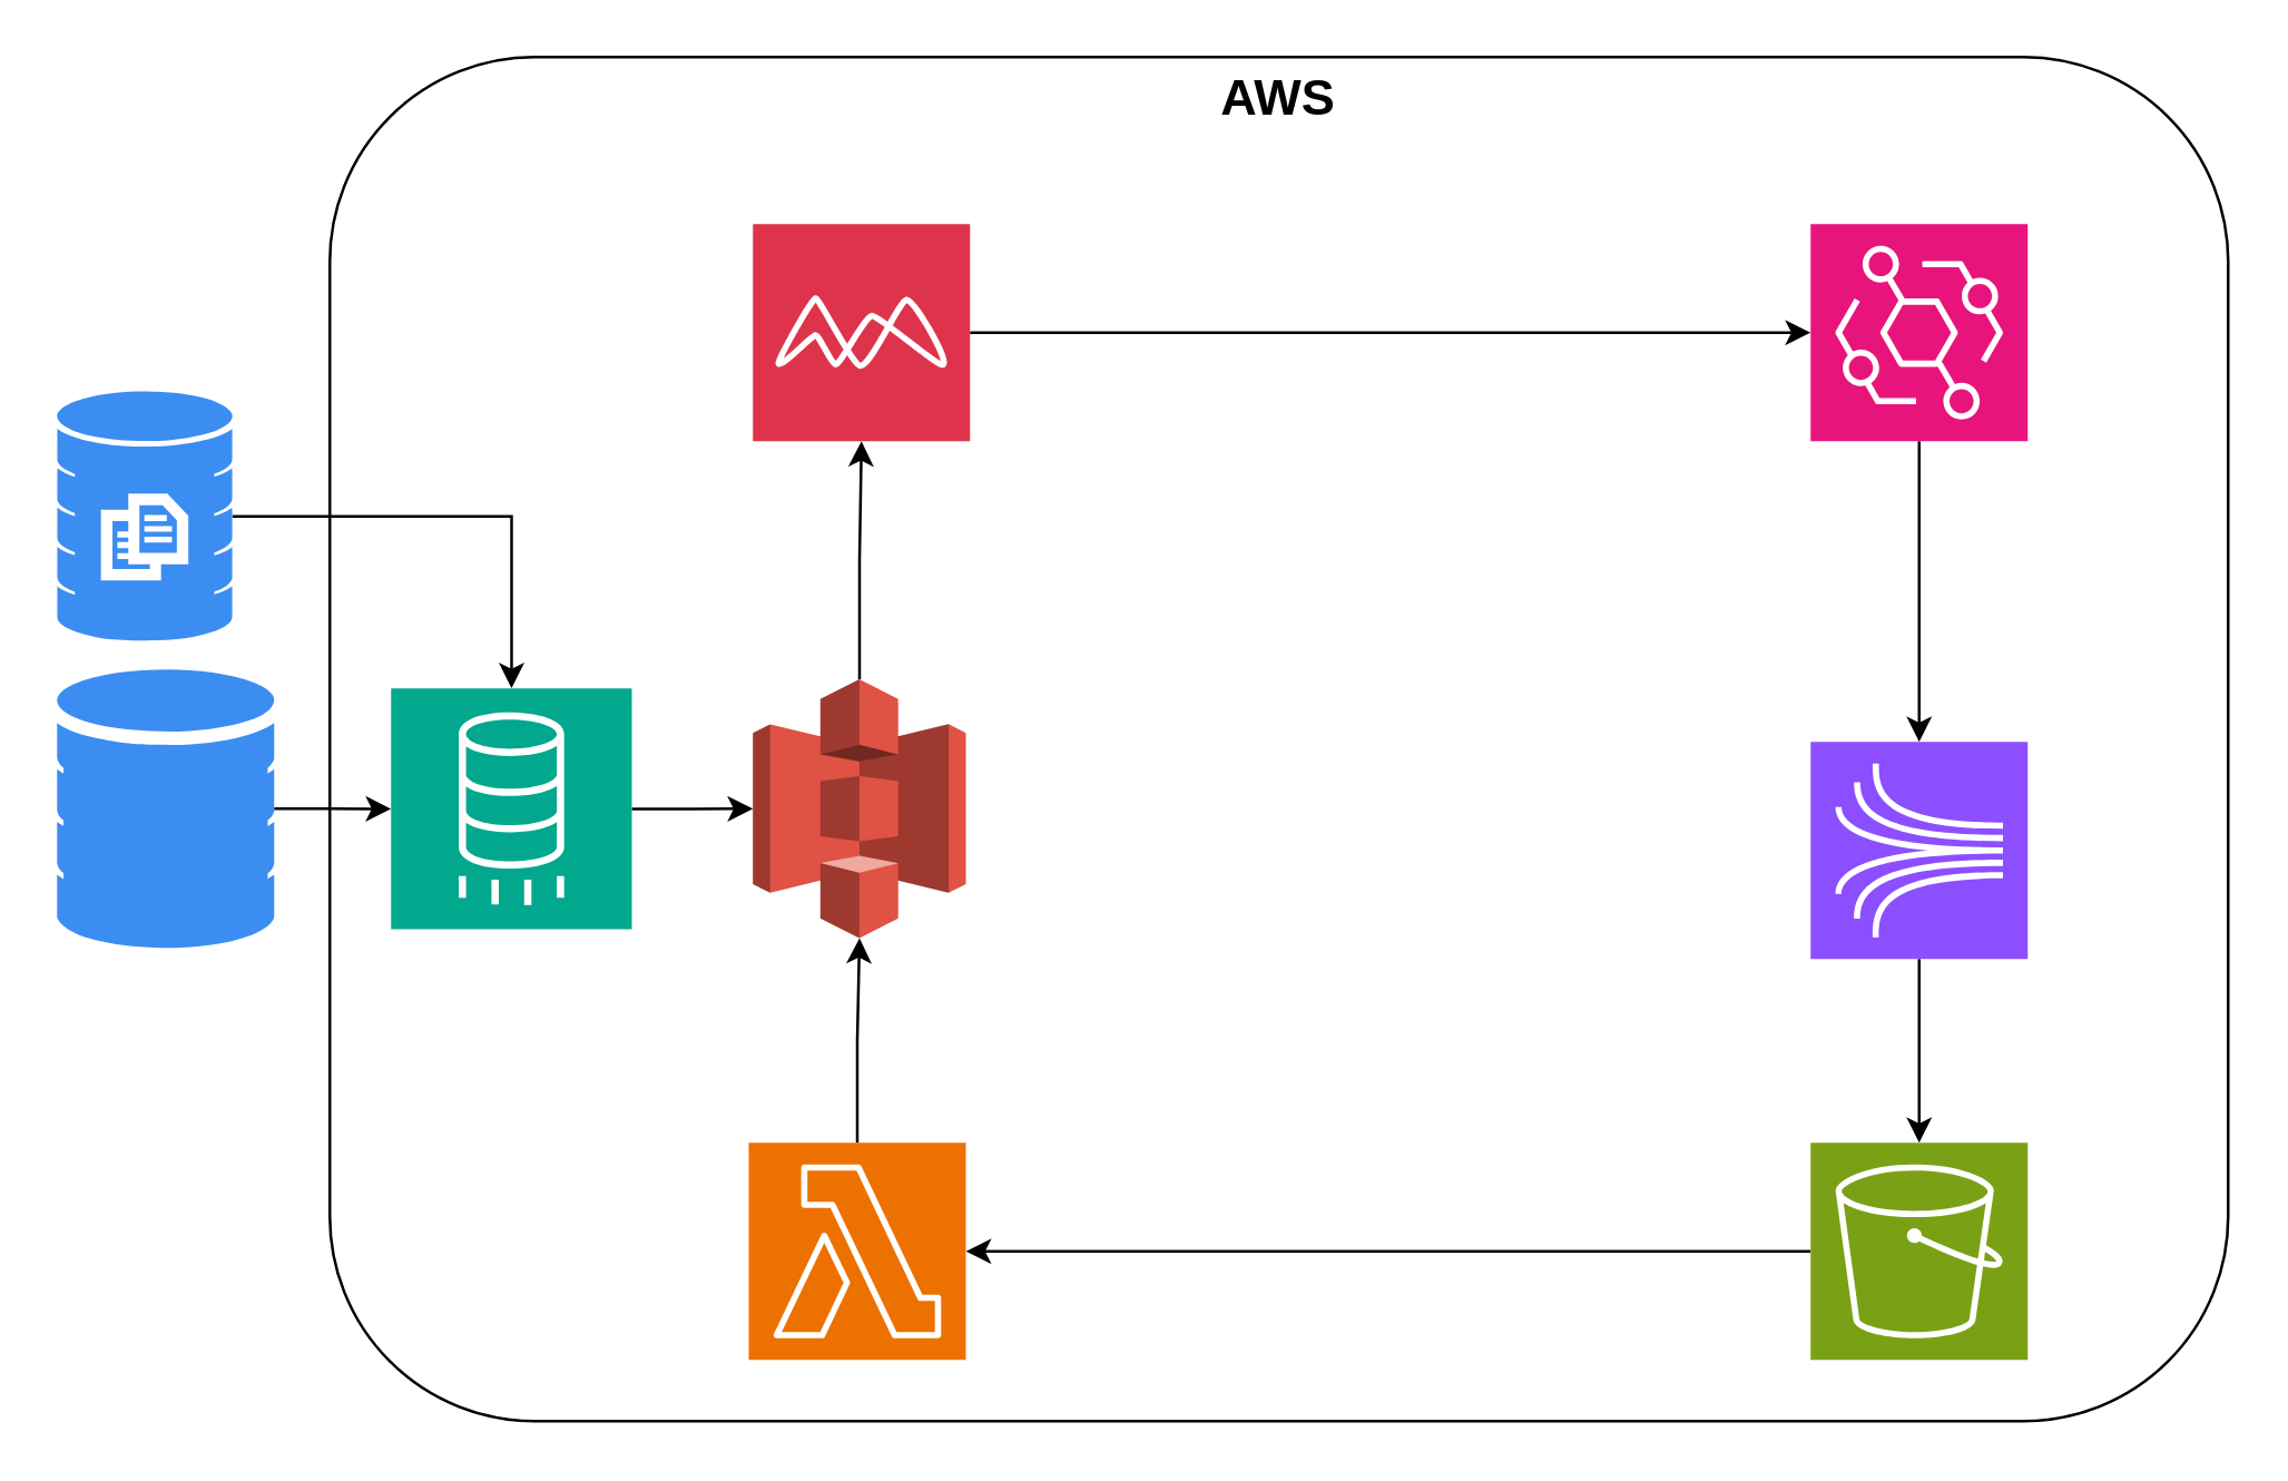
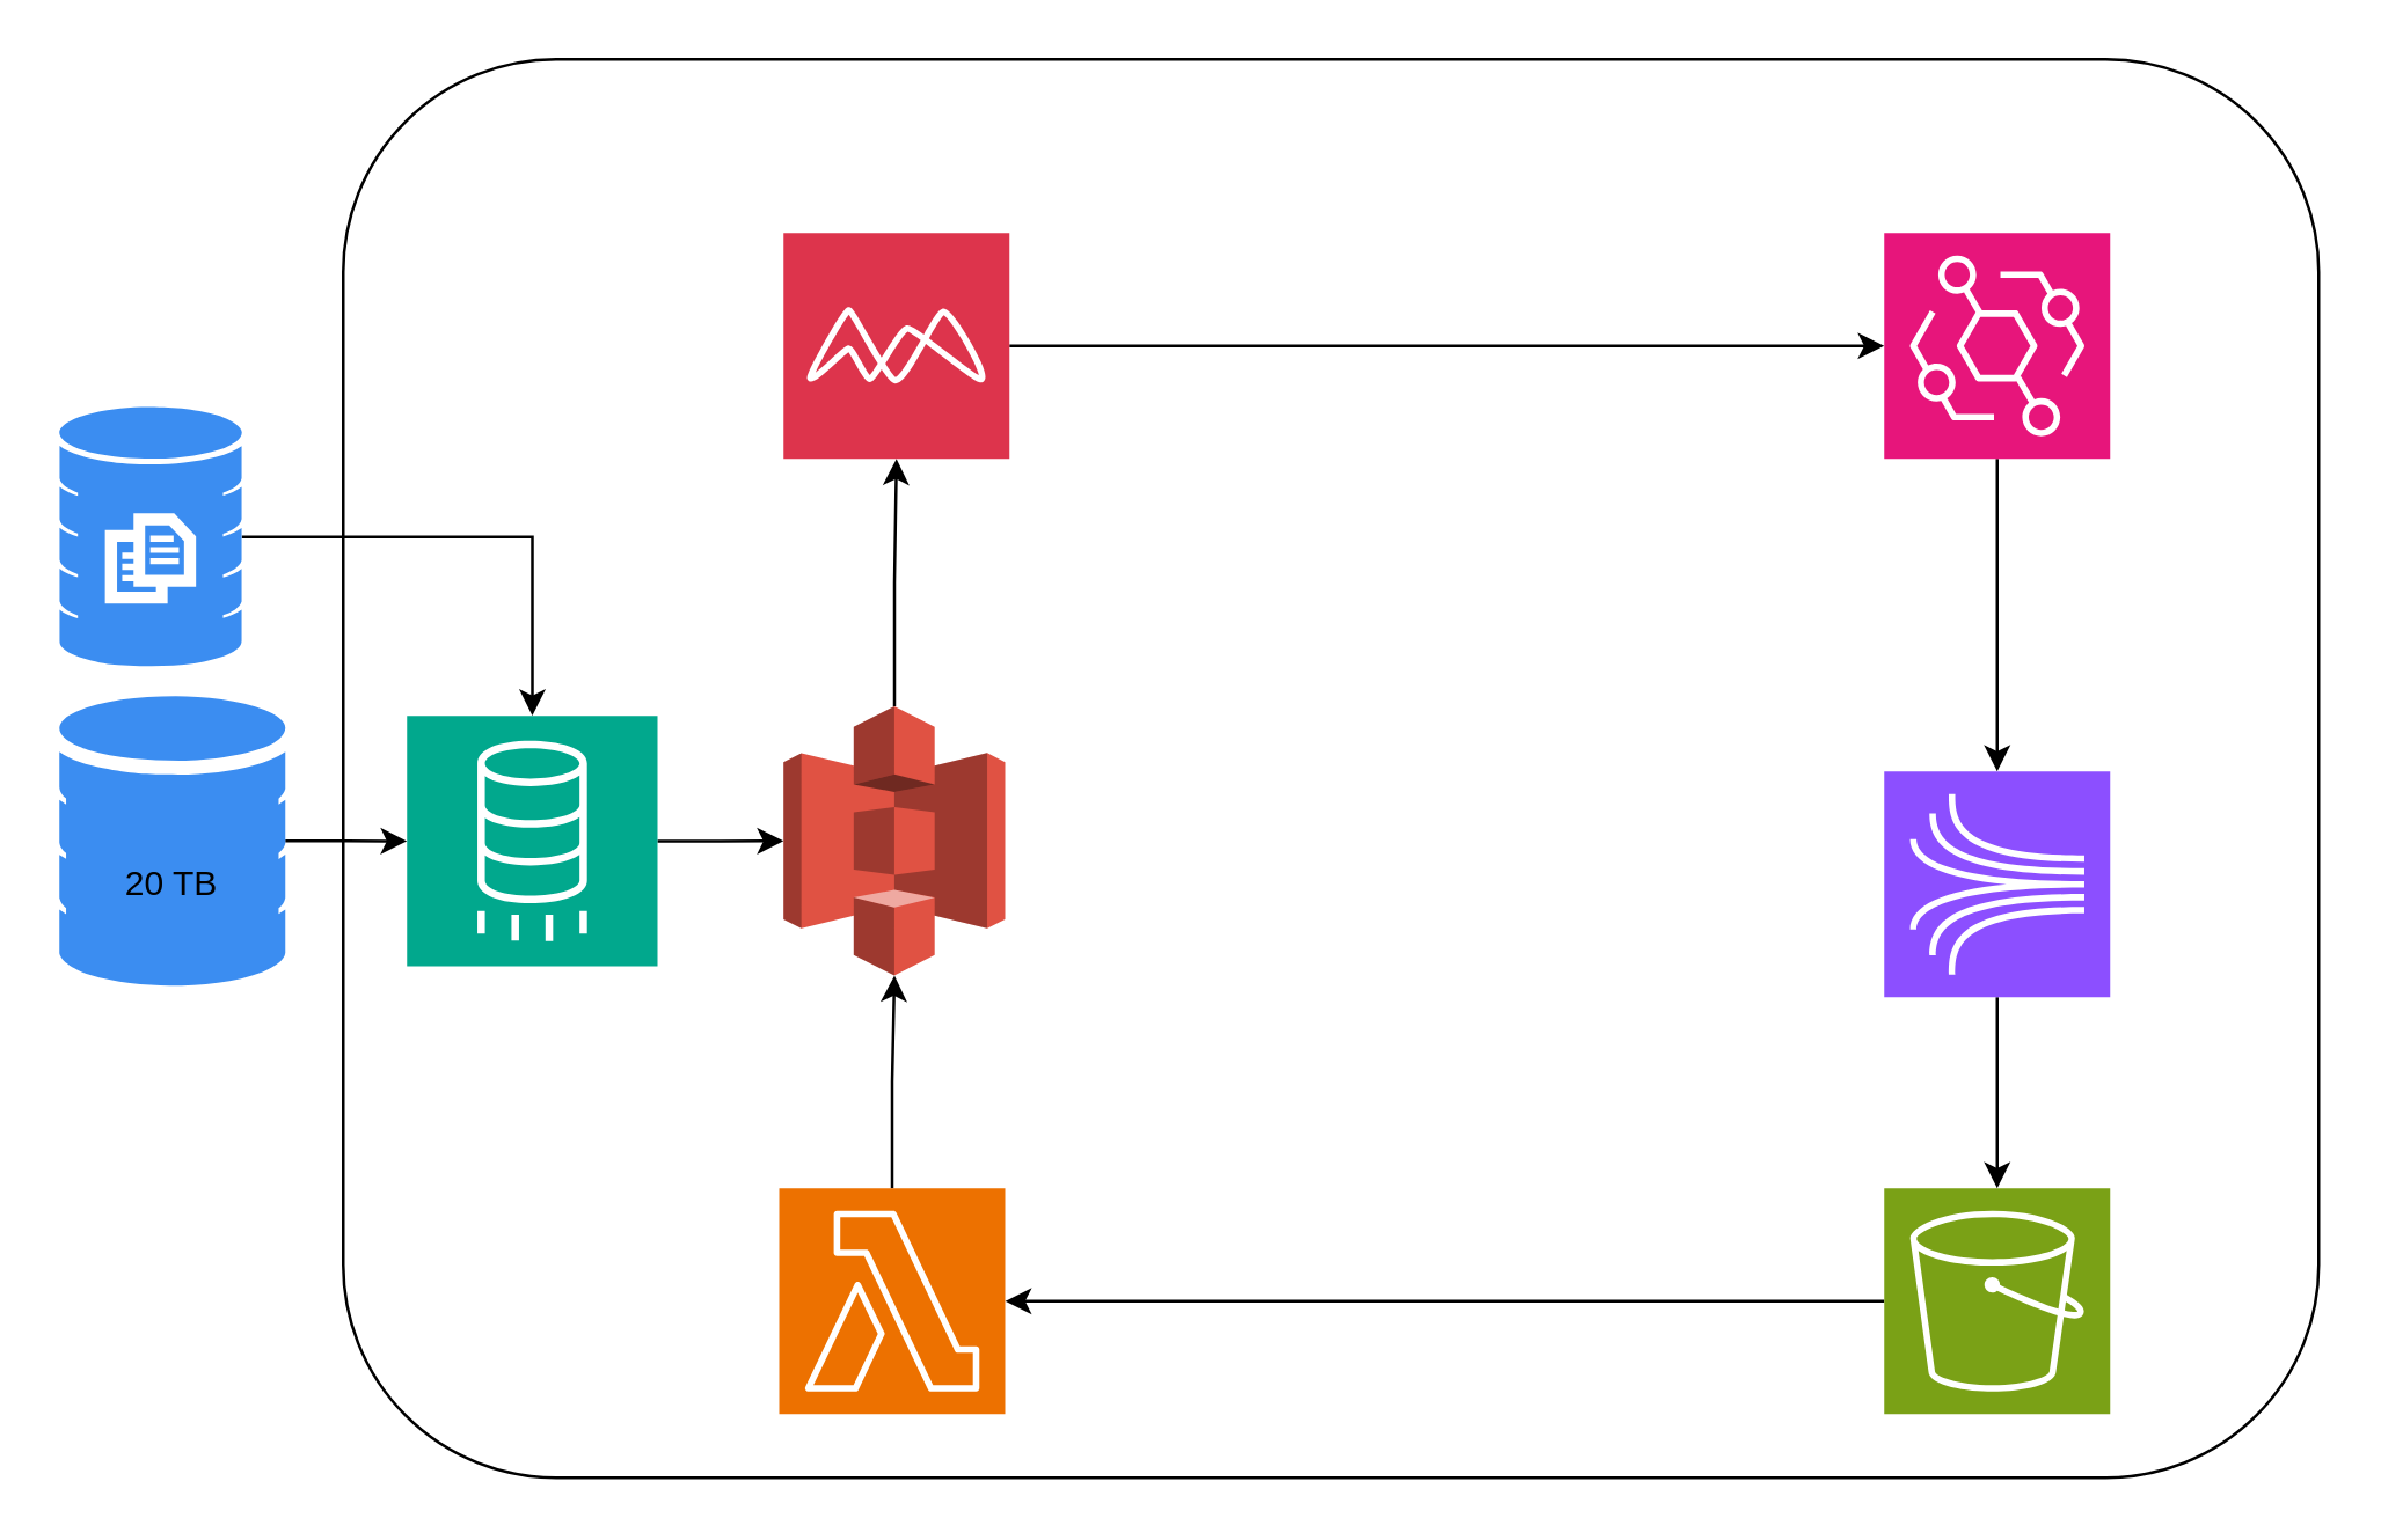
  <mxCell id="0" />
  <mxCell id="1" parent="0" />
  <mxCell id="2" value="" style="rounded=1;whiteSpace=wrap;html=1;" vertex="1" parent="1"><mxGeometry x="118" y="20" width="682" height="490" as="geometry" /></mxCell>
  <mxCell id="3" value="" style="edgeStyle=orthogonalEdgeStyle;rounded=0;orthogonalLoop=1;jettySize=auto;html=1;" edge="1" parent="1" source="4" target="9"><mxGeometry relative="1" as="geometry" /></mxCell>
  <mxCell id="4" value="" style="sketch=0;html=1;aspect=fixed;strokeColor=none;shadow=0;fillColor=#3B8DF1;verticalAlign=top;labelPosition=center;verticalLabelPosition=bottom;shape=mxgraph.gcp2.database_3" vertex="1" parent="1"><mxGeometry x="20" y="140" width="63" height="90" as="geometry" /></mxCell>
  <mxCell id="5" value="" style="edgeStyle=orthogonalEdgeStyle;rounded=0;orthogonalLoop=1;jettySize=auto;html=1;" edge="1" parent="1" source="6" target="9"><mxGeometry relative="1" as="geometry" /></mxCell>
  <mxCell id="6" value="" style="sketch=0;html=1;aspect=fixed;strokeColor=none;shadow=0;fillColor=#3B8DF1;verticalAlign=top;labelPosition=center;verticalLabelPosition=bottom;shape=mxgraph.gcp2.database_2" vertex="1" parent="1"><mxGeometry x="20" y="240" width="78" height="100" as="geometry" /></mxCell>
+ <mxCell id="7" value="20 TB" style="text;html=1;align=center;verticalAlign=middle;whiteSpace=wrap;rounded=0;" vertex="1" parent="1"><mxGeometry x="29" y="290" width="60" height="30" as="geometry" /></mxCell>
  <mxCell id="8" value="" style="edgeStyle=orthogonalEdgeStyle;rounded=0;orthogonalLoop=1;jettySize=auto;html=1;" edge="1" parent="1" source="9" target="11"><mxGeometry relative="1" as="geometry" /></mxCell>
  <mxCell id="9" value="" style="sketch=0;points=[[0,0,0],[0.25,0,0],[0.5,0,0],[0.75,0,0],[1,0,0],[0,1,0],[0.25,1,0],[0.5,1,0],[0.75,1,0],[1,1,0],[0,0.25,0],[0,0.5,0],[0,0.75,0],[1,0.25,0],[1,0.5,0],[1,0.75,0]];outlineConnect=0;fontColor=#232F3E;fillColor=#01A88D;strokeColor=#ffffff;dashed=0;verticalLabelPosition=bottom;verticalAlign=top;align=center;html=1;fontSize=12;fontStyle=0;aspect=fixed;shape=mxgraph.aws4.resourceIcon;resIcon=mxgraph.aws4.database_migration_service;" vertex="1" parent="1"><mxGeometry x="140" y="246.75" width="86.5" height="86.5" as="geometry" /></mxCell>
  <mxCell id="10" value="" style="edgeStyle=orthogonalEdgeStyle;rounded=0;orthogonalLoop=1;jettySize=auto;html=1;" edge="1" parent="1" source="11" target="13"><mxGeometry relative="1" as="geometry" /></mxCell>
  <mxCell id="11" value="" style="outlineConnect=0;dashed=0;verticalLabelPosition=bottom;verticalAlign=top;align=center;html=1;shape=mxgraph.aws3.s3;fillColor=#E05243;gradientColor=none;" vertex="1" parent="1"><mxGeometry x="270" y="243.5" width="76.5" height="93" as="geometry" /></mxCell>
  <mxCell id="12" value="" style="edgeStyle=orthogonalEdgeStyle;rounded=0;orthogonalLoop=1;jettySize=auto;html=1;" edge="1" parent="1" source="13" target="16"><mxGeometry relative="1" as="geometry" /></mxCell>
  <mxCell id="13" value="" style="sketch=0;points=[[0,0,0],[0.25,0,0],[0.5,0,0],[0.75,0,0],[1,0,0],[0,1,0],[0.25,1,0],[0.5,1,0],[0.75,1,0],[1,1,0],[0,0.25,0],[0,0.5,0],[0,0.75,0],[1,0.25,0],[1,0.5,0],[1,0.75,0]];outlineConnect=0;fontColor=#232F3E;fillColor=#DD344C;strokeColor=#ffffff;dashed=0;verticalLabelPosition=bottom;verticalAlign=top;align=center;html=1;fontSize=12;fontStyle=0;aspect=fixed;shape=mxgraph.aws4.resourceIcon;resIcon=mxgraph.aws4.macie;" vertex="1" parent="1"><mxGeometry x="270" y="80" width="78" height="78" as="geometry" /></mxCell>
- <mxCell id="14" value="&lt;b&gt;&lt;font style=&quot;font-size: 18px;&quot;&gt;AWS&lt;/font&gt;&lt;/b&gt;" style="text;html=1;align=center;verticalAlign=middle;whiteSpace=wrap;rounded=0;" vertex="1" parent="1"><mxGeometry x="429" y="20" width="60" height="30" as="geometry" /></mxCell>
  <mxCell id="15" value="" style="edgeStyle=orthogonalEdgeStyle;rounded=0;orthogonalLoop=1;jettySize=auto;html=1;" edge="1" parent="1" source="16" target="18"><mxGeometry relative="1" as="geometry" /></mxCell>
  <mxCell id="16" value="" style="sketch=0;points=[[0,0,0],[0.25,0,0],[0.5,0,0],[0.75,0,0],[1,0,0],[0,1,0],[0.25,1,0],[0.5,1,0],[0.75,1,0],[1,1,0],[0,0.25,0],[0,0.5,0],[0,0.75,0],[1,0.25,0],[1,0.5,0],[1,0.75,0]];outlineConnect=0;fontColor=#232F3E;fillColor=#E7157B;strokeColor=#ffffff;dashed=0;verticalLabelPosition=bottom;verticalAlign=top;align=center;html=1;fontSize=12;fontStyle=0;aspect=fixed;shape=mxgraph.aws4.resourceIcon;resIcon=mxgraph.aws4.eventbridge;" vertex="1" parent="1"><mxGeometry x="650" y="80" width="78" height="78" as="geometry" /></mxCell>
  <mxCell id="17" value="" style="edgeStyle=orthogonalEdgeStyle;rounded=0;orthogonalLoop=1;jettySize=auto;html=1;" edge="1" parent="1" source="18" target="20"><mxGeometry relative="1" as="geometry" /></mxCell>
  <mxCell id="18" value="" style="sketch=0;points=[[0,0,0],[0.25,0,0],[0.5,0,0],[0.75,0,0],[1,0,0],[0,1,0],[0.25,1,0],[0.5,1,0],[0.75,1,0],[1,1,0],[0,0.25,0],[0,0.5,0],[0,0.75,0],[1,0.25,0],[1,0.5,0],[1,0.75,0]];outlineConnect=0;fontColor=#232F3E;fillColor=#8C4FFF;strokeColor=#ffffff;dashed=0;verticalLabelPosition=bottom;verticalAlign=top;align=center;html=1;fontSize=12;fontStyle=0;aspect=fixed;shape=mxgraph.aws4.resourceIcon;resIcon=mxgraph.aws4.kinesis;" vertex="1" parent="1"><mxGeometry x="650" y="266" width="78" height="78" as="geometry" /></mxCell>
  <mxCell id="19" value="" style="edgeStyle=orthogonalEdgeStyle;rounded=0;orthogonalLoop=1;jettySize=auto;html=1;" edge="1" parent="1" source="20" target="22"><mxGeometry relative="1" as="geometry" /></mxCell>
  <mxCell id="20" value="" style="sketch=0;points=[[0,0,0],[0.25,0,0],[0.5,0,0],[0.75,0,0],[1,0,0],[0,1,0],[0.25,1,0],[0.5,1,0],[0.75,1,0],[1,1,0],[0,0.25,0],[0,0.5,0],[0,0.75,0],[1,0.25,0],[1,0.5,0],[1,0.75,0]];outlineConnect=0;fontColor=#232F3E;fillColor=#7AA116;strokeColor=#ffffff;dashed=0;verticalLabelPosition=bottom;verticalAlign=top;align=center;html=1;fontSize=12;fontStyle=0;aspect=fixed;shape=mxgraph.aws4.resourceIcon;resIcon=mxgraph.aws4.s3;" vertex="1" parent="1"><mxGeometry x="650" y="410" width="78" height="78" as="geometry" /></mxCell>
  <mxCell id="21" value="" style="edgeStyle=orthogonalEdgeStyle;rounded=0;orthogonalLoop=1;jettySize=auto;html=1;" edge="1" parent="1" source="22" target="11"><mxGeometry relative="1" as="geometry" /></mxCell>
  <mxCell id="22" value="" style="sketch=0;points=[[0,0,0],[0.25,0,0],[0.5,0,0],[0.75,0,0],[1,0,0],[0,1,0],[0.25,1,0],[0.5,1,0],[0.75,1,0],[1,1,0],[0,0.25,0],[0,0.5,0],[0,0.75,0],[1,0.25,0],[1,0.5,0],[1,0.75,0]];outlineConnect=0;fontColor=#232F3E;fillColor=#ED7100;strokeColor=#ffffff;dashed=0;verticalLabelPosition=bottom;verticalAlign=top;align=center;html=1;fontSize=12;fontStyle=0;aspect=fixed;shape=mxgraph.aws4.resourceIcon;resIcon=mxgraph.aws4.lambda;" vertex="1" parent="1"><mxGeometry x="268.5" y="410" width="78" height="78" as="geometry" /></mxCell>
